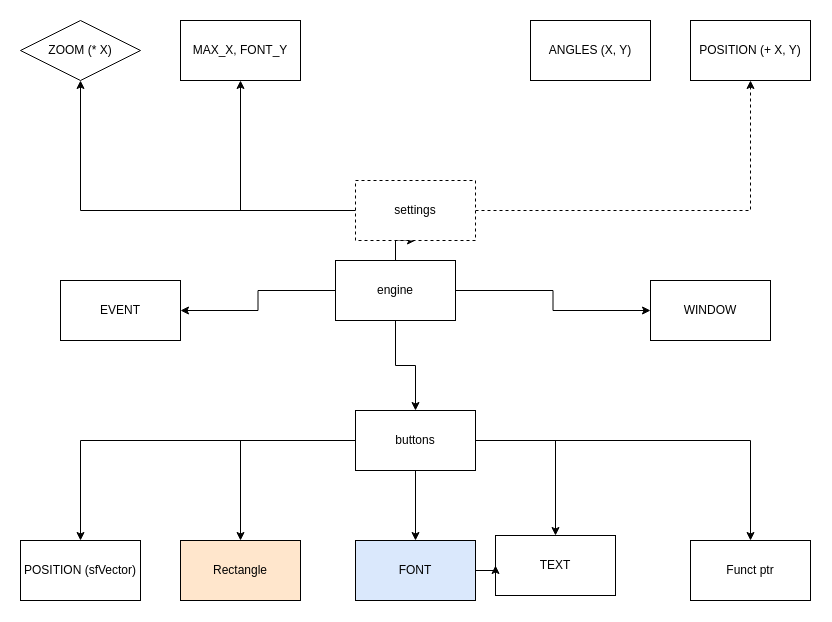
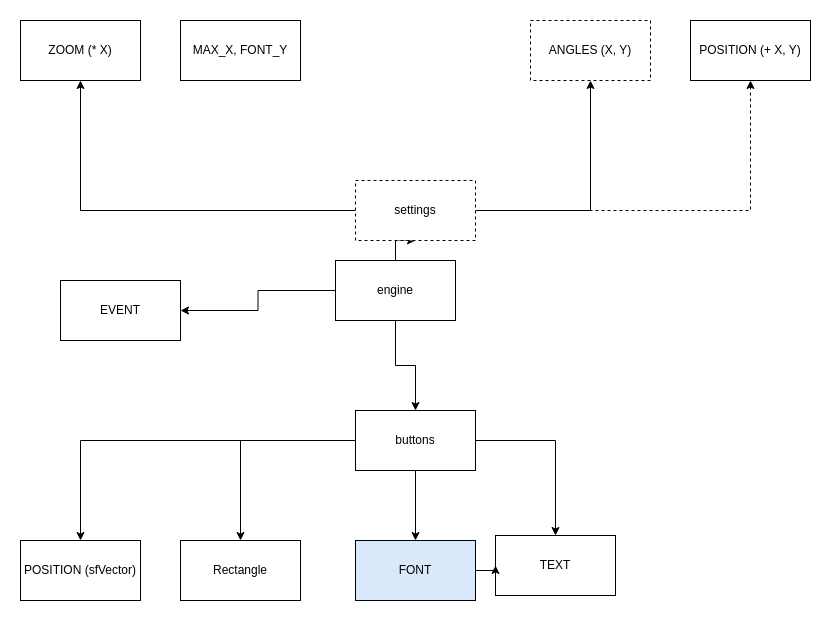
  <mxCell id="0" />
  <mxCell id="1" parent="0" />
  <mxCell id="2" style="edgeStyle=orthogonalEdgeStyle;rounded=0;orthogonalLoop=1;jettySize=auto;html=1;" parent="1" source="6" target="17" edge="1"><mxGeometry relative="1" as="geometry" /></mxCell>
  <mxCell id="3" style="edgeStyle=orthogonalEdgeStyle;rounded=0;orthogonalLoop=1;jettySize=auto;html=1;entryX=0.5;entryY=0;entryDx=0;entryDy=0;" parent="1" source="6" target="12" edge="1"><mxGeometry relative="1" as="geometry" /></mxCell>
  <mxCell id="4" style="edgeStyle=orthogonalEdgeStyle;rounded=0;orthogonalLoop=1;jettySize=auto;html=1;entryX=1;entryY=0.5;entryDx=0;entryDy=0;" edge="1" parent="1" source="6" target="25"><mxGeometry relative="1" as="geometry" /></mxCell>
- <mxCell id="5" style="edgeStyle=orthogonalEdgeStyle;rounded=0;orthogonalLoop=1;jettySize=auto;html=1;entryX=0;entryY=0.5;entryDx=0;entryDy=0;" edge="1" parent="1" source="6" target="26"><mxGeometry relative="1" as="geometry" /></mxCell>
  <mxCell id="6" value="&lt;div&gt;engine&lt;/div&gt;" style="rounded=0;whiteSpace=wrap;html=1;" parent="1" vertex="1"><mxGeometry x="335" y="260" width="120" height="60" as="geometry" /></mxCell>
  <mxCell id="7" style="edgeStyle=orthogonalEdgeStyle;rounded=0;orthogonalLoop=1;jettySize=auto;html=1;" parent="1" source="12" target="22" edge="1"><mxGeometry relative="1" as="geometry"><mxPoint x="415" y="490" as="targetPoint" /></mxGeometry></mxCell>
  <mxCell id="8" style="edgeStyle=orthogonalEdgeStyle;rounded=0;orthogonalLoop=1;jettySize=auto;html=1;entryX=0.5;entryY=0;entryDx=0;entryDy=0;" parent="1" source="12" target="23" edge="1"><mxGeometry relative="1" as="geometry" /></mxCell>
- <mxCell id="9" style="edgeStyle=orthogonalEdgeStyle;rounded=0;orthogonalLoop=1;jettySize=auto;html=1;" parent="1" source="12" target="24" edge="1"><mxGeometry relative="1" as="geometry" /></mxCell>
  <mxCell id="10" style="edgeStyle=orthogonalEdgeStyle;rounded=0;orthogonalLoop=1;jettySize=auto;html=1;" edge="1" parent="1" source="12" target="27"><mxGeometry relative="1" as="geometry" /></mxCell>
  <mxCell id="11" style="edgeStyle=orthogonalEdgeStyle;rounded=0;orthogonalLoop=1;jettySize=auto;html=1;entryX=0.5;entryY=0;entryDx=0;entryDy=0;" edge="1" parent="1" source="12" target="29"><mxGeometry relative="1" as="geometry" /></mxCell>
  <mxCell id="12" value="&lt;div&gt;buttons&lt;/div&gt;" style="rounded=0;whiteSpace=wrap;html=1;" parent="1" vertex="1"><mxGeometry x="355" y="410" width="120" height="60" as="geometry" /></mxCell>
  <mxCell id="13" style="edgeStyle=orthogonalEdgeStyle;rounded=0;orthogonalLoop=1;jettySize=auto;html=1;" parent="1" source="17" target="19" edge="1"><mxGeometry relative="1" as="geometry" /></mxCell>
  <mxCell id="14" style="edgeStyle=orthogonalEdgeStyle;rounded=0;orthogonalLoop=1;jettySize=auto;html=1;entryX=0.5;entryY=1;entryDx=0;entryDy=0;dashed=1;" parent="1" source="17" target="20" edge="1"><mxGeometry relative="1" as="geometry" /></mxCell>
- <mxCell id="15" style="edgeStyle=orthogonalEdgeStyle;rounded=0;orthogonalLoop=1;jettySize=auto;html=1;entryX=0.5;entryY=1;entryDx=0;entryDy=0;" parent="1" source="17" target="21" edge="1"><mxGeometry relative="1" as="geometry" /></mxCell>
+ <mxCell id="16" style="edgeStyle=orthogonalEdgeStyle;rounded=0;orthogonalLoop=1;jettySize=auto;html=1;" parent="1" source="17" target="18" edge="1"><mxGeometry relative="1" as="geometry" /></mxCell>
  <mxCell id="17" value="settings" style="rounded=0;whiteSpace=wrap;html=1;dashed=1;" parent="1" vertex="1"><mxGeometry x="355" y="180" width="120" height="60" as="geometry" /></mxCell>
- <mxCell id="18" value="ANGLES (X, Y)" style="rounded=0;whiteSpace=wrap;html=1;" parent="1" vertex="1"><mxGeometry x="530" y="20" width="120" height="60" as="geometry" /></mxCell>
- <mxCell id="19" value="ZOOM (* X)" style="rhombus;whiteSpace=wrap;html=1;" parent="1" vertex="1"><mxGeometry x="20" y="20" width="120" height="60" as="geometry" /></mxCell>
+ <mxCell id="18" value="ANGLES (X, Y)" style="rounded=0;whiteSpace=wrap;html=1;dashed=1;" parent="1" vertex="1"><mxGeometry x="530" y="20" width="120" height="60" as="geometry" /></mxCell>
+ <mxCell id="19" value="ZOOM (* X)" style="rounded=0;whiteSpace=wrap;html=1;" parent="1" vertex="1"><mxGeometry x="20" y="20" width="120" height="60" as="geometry" /></mxCell>
  <mxCell id="20" value="POSITION (+ X, Y)" style="rounded=0;whiteSpace=wrap;html=1;" parent="1" vertex="1"><mxGeometry x="690" y="20" width="120" height="60" as="geometry" /></mxCell>
  <mxCell id="21" value="MAX_X, FONT_Y" style="rounded=0;whiteSpace=wrap;html=1;" parent="1" vertex="1"><mxGeometry x="180" y="20" width="120" height="60" as="geometry" /></mxCell>
  <mxCell id="22" value="POSITION (sfVector)" style="rounded=0;whiteSpace=wrap;html=1;" parent="1" vertex="1"><mxGeometry x="20" y="540" width="120" height="60" as="geometry" /></mxCell>
- <mxCell id="23" value="Rectangle" style="rounded=0;whiteSpace=wrap;html=1;fillColor=#ffe6cc;" parent="1" vertex="1"><mxGeometry x="180" y="540" width="120" height="60" as="geometry" /></mxCell>
- <mxCell id="24" value="Funct ptr" style="rounded=0;whiteSpace=wrap;html=1;" parent="1" vertex="1"><mxGeometry x="690" y="540" width="120" height="60" as="geometry" /></mxCell>
+ <mxCell id="23" value="Rectangle" style="rounded=0;whiteSpace=wrap;html=1;" parent="1" vertex="1"><mxGeometry x="180" y="540" width="120" height="60" as="geometry" /></mxCell>
  <mxCell id="25" value="EVENT" style="rounded=0;whiteSpace=wrap;html=1;" vertex="1" parent="1"><mxGeometry x="60" y="280" width="120" height="60" as="geometry" /></mxCell>
- <mxCell id="26" value="WINDOW" style="rounded=0;whiteSpace=wrap;html=1;" vertex="1" parent="1"><mxGeometry x="650" y="280" width="120" height="60" as="geometry" /></mxCell>
  <mxCell id="27" value="TEXT" style="rounded=0;whiteSpace=wrap;html=1;" vertex="1" parent="1"><mxGeometry x="495" y="535" width="120" height="60" as="geometry" /></mxCell>
  <mxCell id="28" style="edgeStyle=orthogonalEdgeStyle;rounded=0;orthogonalLoop=1;jettySize=auto;html=1;entryX=0;entryY=0.5;entryDx=0;entryDy=0;" edge="1" parent="1" source="29" target="27"><mxGeometry relative="1" as="geometry" /></mxCell>
  <mxCell id="29" value="FONT" style="rounded=0;whiteSpace=wrap;html=1;fillColor=#dae8fc;" vertex="1" parent="1"><mxGeometry x="355" y="540" width="120" height="60" as="geometry" /></mxCell>
